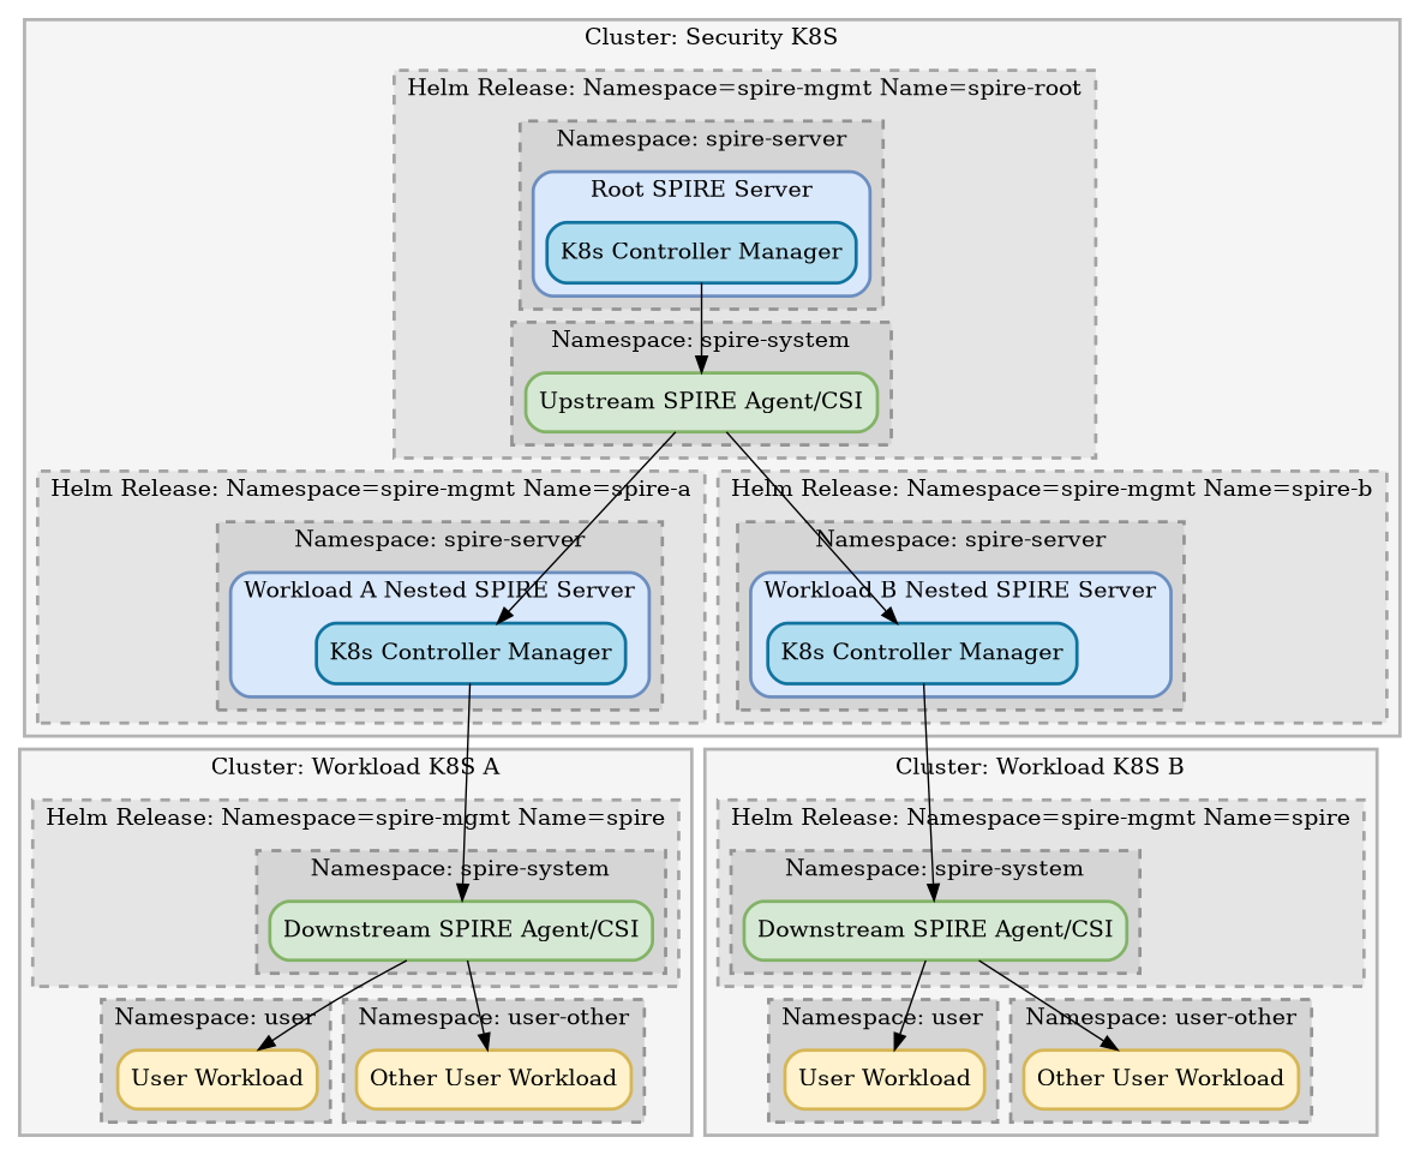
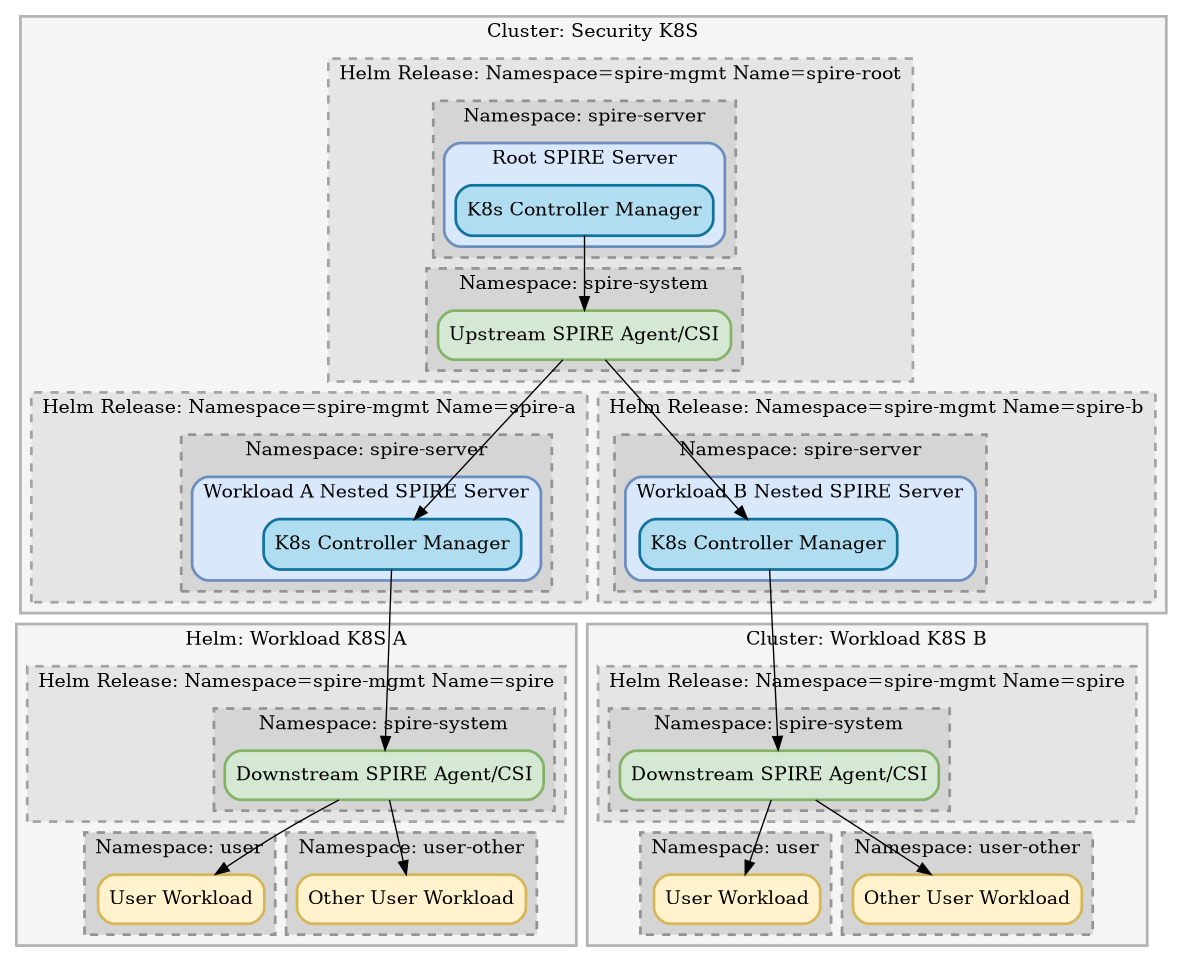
  digraph {
    compound=true
    node [color="#d6b656" fillcolor="#fff2cc" shape=box style="rounded,solid,filled,bold"]
    n1 [color="#10739e" fillcolor="#b1ddf0" label="K8s Controller Manager" shape=record]
    n2 [color="#82b366" fillcolor="#d5e8d4" label="Upstream SPIRE Agent/CSI"]
    n3 [color="#10739e" fillcolor="#b1ddf0" label="K8s Controller Manager" shape=record]
    n4 [color="#10739e" fillcolor="#b1ddf0" label="K8s Controller Manager" shape=record]
    n5 [color="#82b366" fillcolor="#d5e8d4" label="Downstream SPIRE Agent/CSI"]
    n6 [label="User Workload"]
    n7 [label="Other User Workload"]
    n8 [color="#82b366" fillcolor="#d5e8d4" label="Downstream SPIRE Agent/CSI"]
    n9 [label="User Workload"]
    n10 [label="Other User Workload"]
    subgraph cluster_1 {
      color="#b3b3b3"
      fillcolor="#f5f5f5"
      label="Cluster: Security K8S"
      style="filled,solid,bold"
      subgraph cluster_2 {
        color="#a3a3a3"
        fillcolor="#e5e5e5"
        label="Helm Release: Namespace=spire-mgmt Name=spire-root"
        style="filled,dashed,bold"
        subgraph cluster_3 {
          color="#939393"
          fillcolor="#d5d5d5"
          label="Namespace: spire-server"
          style="filled,dashed,bold"
          subgraph cluster_4 {
            color="#6c8ebf"
            fillcolor="#dae8fc"
            label="Root SPIRE Server"
            style="filled,rounded,bold"
            n1
          }
        }
        subgraph cluster_5 {
          color="#939393"
          fillcolor="#d5d5d5"
          label="Namespace: spire-system"
          style="filled,dashed,bold"
          n2
        }
      }
      subgraph cluster_6 {
        color="#a3a3a3"
        fillcolor="#e5e5e5"
        label="Helm Release: Namespace=spire-mgmt Name=spire-a"
        style="filled,dashed,bold"
        subgraph cluster_7 {
          color="#939393"
          fillcolor="#d5d5d5"
          label="Namespace: spire-server"
          style="filled,dashed,bold"
          subgraph cluster_8 {
            color="#6c8ebf"
            fillcolor="#dae8fc"
            label="Workload A Nested SPIRE Server"
            style="filled,rounded,bold"
            n3
          }
        }
      }
      subgraph cluster_9 {
        color="#a3a3a3"
        fillcolor="#e5e5e5"
        label="Helm Release: Namespace=spire-mgmt Name=spire-b"
        style="filled,dashed,bold"
        subgraph cluster_10 {
          color="#939393"
          fillcolor="#d5d5d5"
          label="Namespace: spire-server"
          style="filled,dashed,bold"
          subgraph cluster_11 {
            color="#6c8ebf"
            fillcolor="#dae8fc"
            label="Workload B Nested SPIRE Server"
            style="filled,rounded,bold"
            n4
          }
        }
      }
    }
    subgraph cluster_12 {
      color="#b3b3b3"
      fillcolor="#f5f5f5"
-     label="Cluster: Workload K8S A"
+     label="Helm: Workload K8S A"
      style="filled,solid,bold"
      subgraph cluster_13 {
        color="#a3a3a3"
        fillcolor="#e5e5e5"
        label="Helm Release: Namespace=spire-mgmt Name=spire"
        style="filled,dashed,bold"
        subgraph cluster_14 {
          color="#939393"
          fillcolor="#d5d5d5"
          label="Namespace: spire-system"
          style="filled,dashed,bold"
          n5
        }
      }
      subgraph cluster_15 {
        color="#939393"
        fillcolor="#d5d5d5"
        label="Namespace: user"
        style="filled,dashed,bold"
        n6
      }
      subgraph cluster_16 {
        color="#939393"
        fillcolor="#d5d5d5"
        label="Namespace: user-other"
        style="filled,dashed,bold"
        n7
      }
    }
    subgraph cluster_17 {
      color="#b3b3b3"
      fillcolor="#f5f5f5"
      label="Cluster: Workload K8S B"
      style="filled,solid,bold"
      subgraph cluster_18 {
        color="#a3a3a3"
        fillcolor="#e5e5e5"
        label="Helm Release: Namespace=spire-mgmt Name=spire"
        style="filled,dashed,bold"
        subgraph cluster_19 {
          color="#939393"
          fillcolor="#d5d5d5"
          label="Namespace: spire-system"
          style="filled,dashed,bold"
          n8
        }
      }
      subgraph cluster_20 {
        color="#939393"
        fillcolor="#d5d5d5"
        label="Namespace: user"
        style="filled,dashed,bold"
        n9
      }
      subgraph cluster_21 {
        color="#939393"
        fillcolor="#d5d5d5"
        label="Namespace: user-other"
        style="filled,dashed,bold"
        n10
      }
    }
    n1 -> n2
    n2 -> n3
    n2 -> n4
    n3 -> n5
    n4 -> n8
    n5 -> n6
    n5 -> n7
    n8 -> n9
    n8 -> n10
  }
